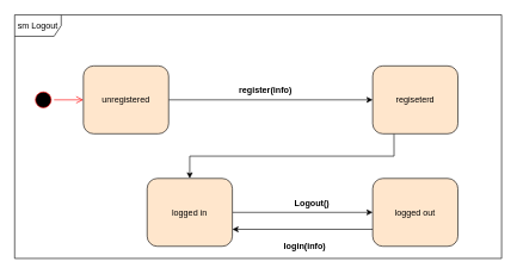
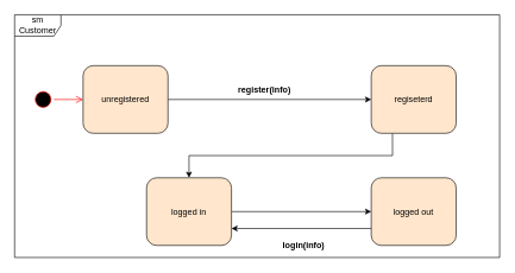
  <mxCell id="0" />
  <mxCell id="1" parent="0" />
  <mxCell id="2" value="" style="ellipse;html=1;shape=startState;fillColor=#000000;strokeColor=#ff0000;rotation=-90;" vertex="1" parent="1"><mxGeometry x="45" y="124" width="30" height="30" as="geometry" /></mxCell>
  <mxCell id="3" value="" style="edgeStyle=orthogonalEdgeStyle;html=1;verticalAlign=bottom;endArrow=open;endSize=8;strokeColor=#ff0000;rounded=0;entryX=0;entryY=0.5;entryDx=0;entryDy=0;" edge="1" parent="1" source="2" target="5"><mxGeometry relative="1" as="geometry"><mxPoint x="159" y="136.5" as="targetPoint" /></mxGeometry></mxCell>
  <mxCell id="4" style="edgeStyle=orthogonalEdgeStyle;rounded=0;orthogonalLoop=1;jettySize=auto;html=1;entryX=0;entryY=0.5;entryDx=0;entryDy=0;" edge="1" parent="1" source="5" target="7"><mxGeometry relative="1" as="geometry" /></mxCell>
  <mxCell id="5" value="unregistered" style="rounded=1;whiteSpace=wrap;html=1;fillColor=#FFE6CC;" vertex="1" parent="1"><mxGeometry x="116" y="91.5" width="119" height="95" as="geometry" /></mxCell>
  <mxCell id="6" style="edgeStyle=orthogonalEdgeStyle;rounded=0;orthogonalLoop=1;jettySize=auto;html=1;exitX=0.25;exitY=1;exitDx=0;exitDy=0;entryX=0.5;entryY=0;entryDx=0;entryDy=0;" edge="1" parent="1" source="7" target="11"><mxGeometry relative="1" as="geometry"><mxPoint x="414.25" y="249" as="targetPoint" /></mxGeometry></mxCell>
  <mxCell id="7" value="regiseterd" style="rounded=1;whiteSpace=wrap;html=1;fillColor=#FFE6CC;" vertex="1" parent="1"><mxGeometry x="520" y="91.5" width="119" height="95" as="geometry" /></mxCell>
  <mxCell id="8" value="&lt;b&gt;register(info)&lt;/b&gt;" style="text;html=1;align=center;verticalAlign=middle;resizable=0;points=[];autosize=1;strokeColor=none;fillColor=none;" vertex="1" parent="1"><mxGeometry x="320" y="110" width="100" height="30" as="geometry" /></mxCell>
- <mxCell id="9" value="sm Logout" style="shape=umlFrame;whiteSpace=wrap;html=1;pointerEvents=0;width=65;height=30;" vertex="1" parent="1"><mxGeometry x="20" y="20" width="680" height="341" as="geometry" /></mxCell>
+ <mxCell id="9" value="sm Customer" style="shape=umlFrame;whiteSpace=wrap;html=1;pointerEvents=0;width=65;height=30;" vertex="1" parent="1"><mxGeometry x="20" y="20" width="680" height="341" as="geometry" /></mxCell>
  <mxCell id="10" style="edgeStyle=orthogonalEdgeStyle;rounded=0;orthogonalLoop=1;jettySize=auto;html=1;exitX=1;exitY=0.5;exitDx=0;exitDy=0;entryX=0;entryY=0.5;entryDx=0;entryDy=0;" edge="1" parent="1" source="11" target="13"><mxGeometry relative="1" as="geometry" /></mxCell>
  <mxCell id="11" value="logged in" style="rounded=1;whiteSpace=wrap;html=1;fillColor=#FFE6CC;" vertex="1" parent="1"><mxGeometry x="205" y="249" width="119" height="95" as="geometry" /></mxCell>
  <mxCell id="12" style="edgeStyle=orthogonalEdgeStyle;rounded=0;orthogonalLoop=1;jettySize=auto;html=1;exitX=0;exitY=0.75;exitDx=0;exitDy=0;entryX=1;entryY=0.75;entryDx=0;entryDy=0;" edge="1" parent="1" source="13" target="11"><mxGeometry relative="1" as="geometry" /></mxCell>
  <mxCell id="13" value="logged out" style="rounded=1;whiteSpace=wrap;html=1;fillColor=#FFE6CC;" vertex="1" parent="1"><mxGeometry x="520" y="249" width="119" height="95" as="geometry" /></mxCell>
  <mxCell id="14" value="&lt;b&gt;login(info)&lt;/b&gt;" style="text;html=1;align=center;verticalAlign=middle;resizable=0;points=[];autosize=1;strokeColor=none;fillColor=none;" vertex="1" parent="1"><mxGeometry x="385" y="329" width="80" height="30" as="geometry" /></mxCell>
- <mxCell id="15" value="&lt;b&gt;Logout()&lt;/b&gt;" style="text;html=1;align=center;verticalAlign=middle;resizable=0;points=[];autosize=1;strokeColor=none;fillColor=none;" vertex="1" parent="1"><mxGeometry x="400" y="270" width="70" height="30" as="geometry" /></mxCell>
